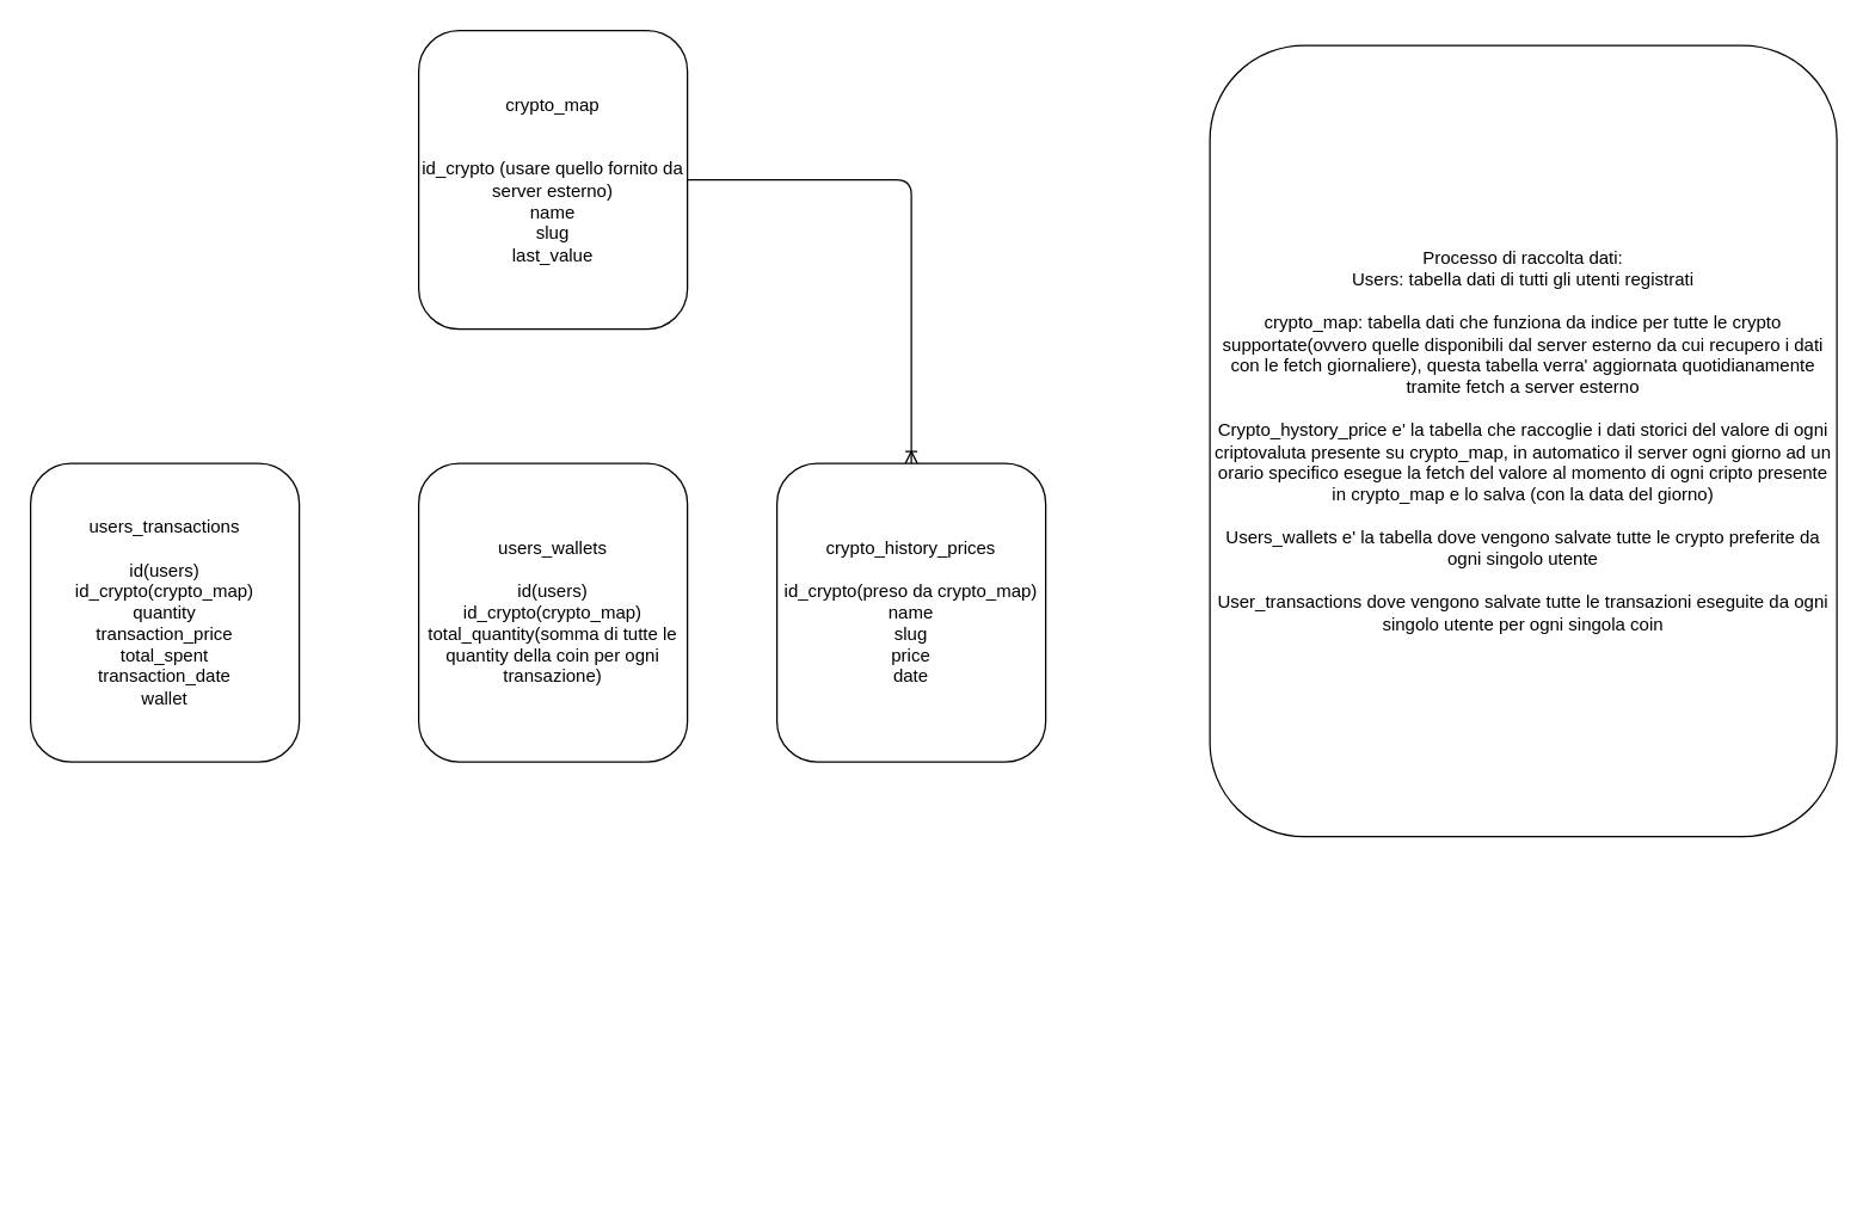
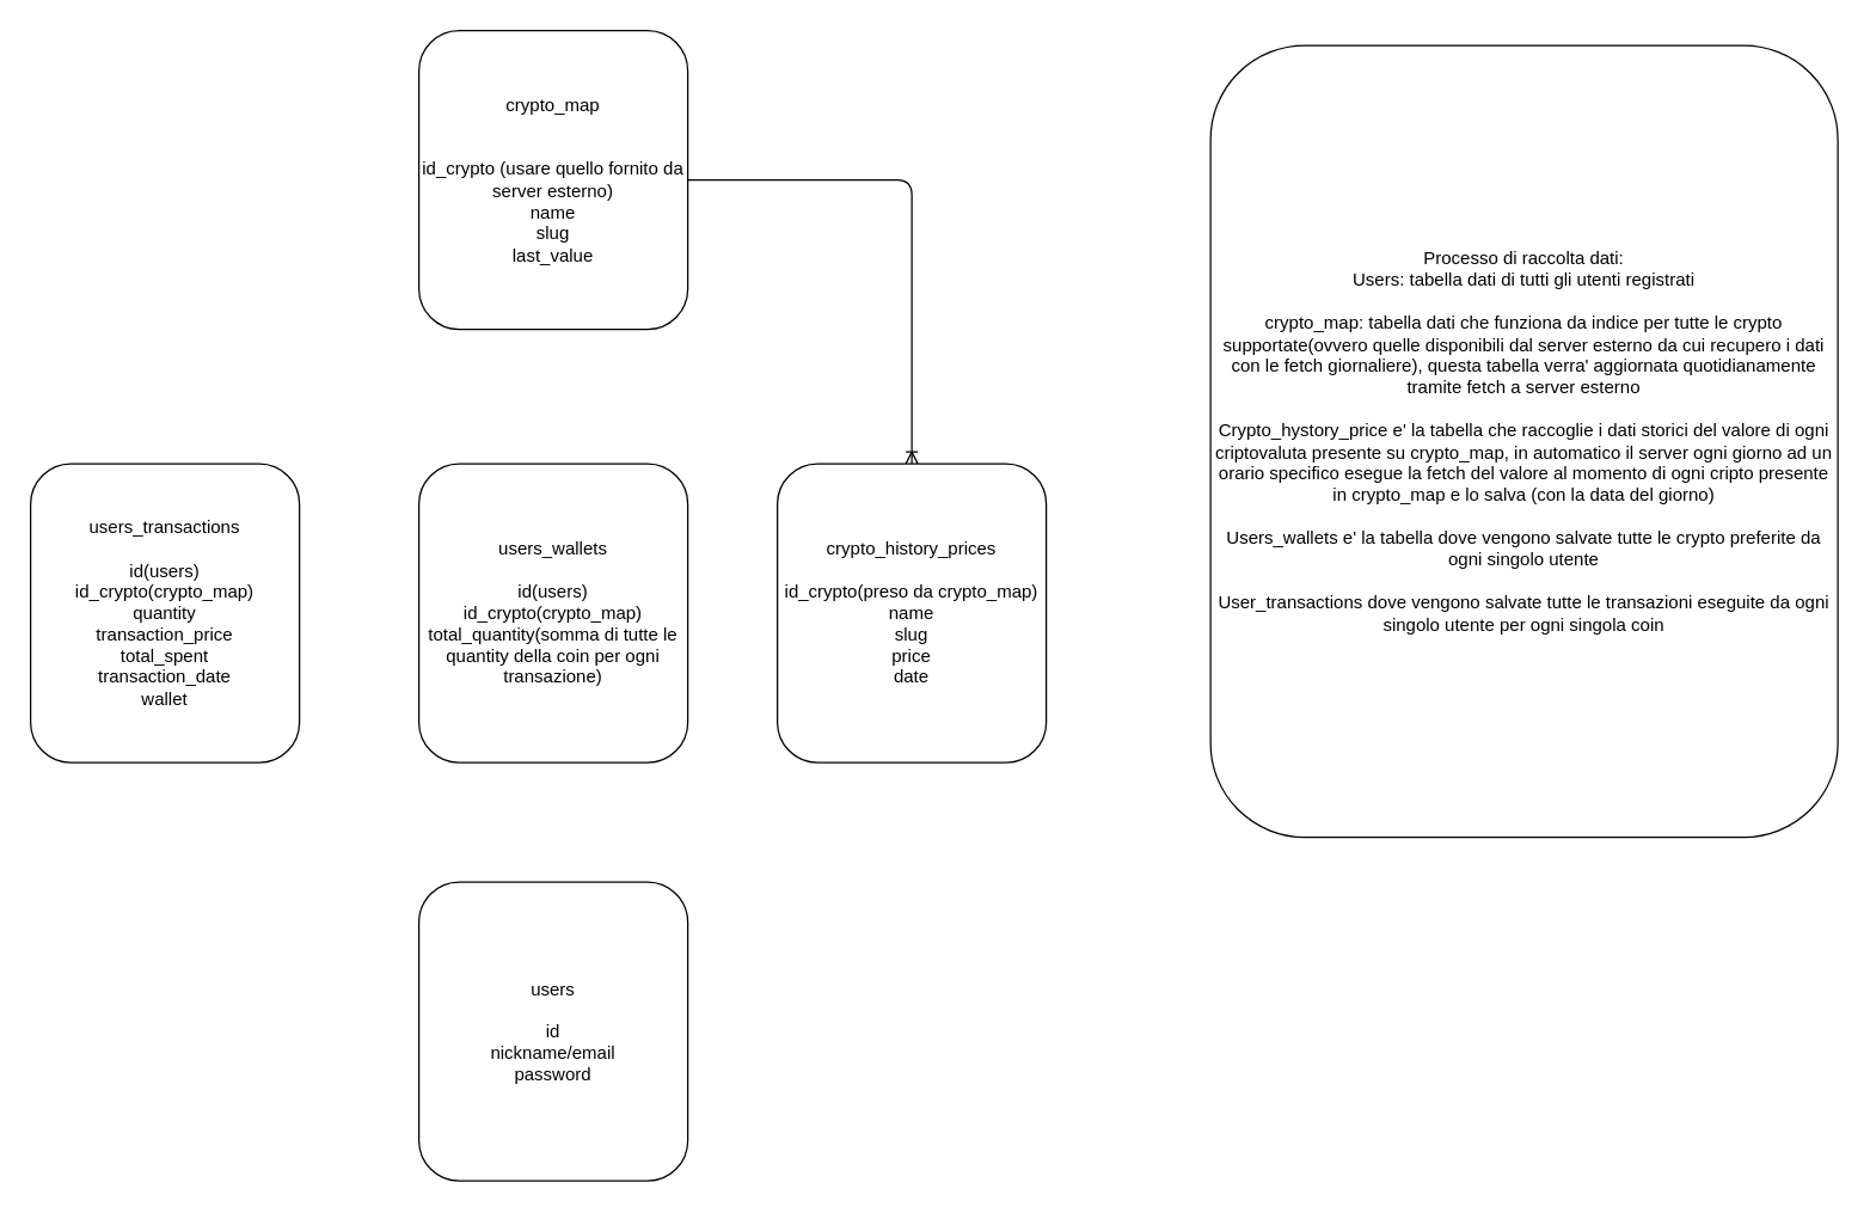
  <mxCell id="0" />
  <mxCell id="1" parent="0" />
+ <mxCell id="2" value="users&lt;br&gt;&lt;br&gt;id&lt;br&gt;nickname/email&lt;br&gt;password" style="rounded=1;whiteSpace=wrap;html=1;" vertex="1" parent="1"><mxGeometry x="280" y="590" width="180" height="200" as="geometry" /></mxCell>
  <mxCell id="3" style="edgeStyle=orthogonalEdgeStyle;html=1;entryX=0.5;entryY=0;entryDx=0;entryDy=0;endArrow=ERoneToMany;endFill=0;" edge="1" parent="1" source="4" target="5"><mxGeometry relative="1" as="geometry" /></mxCell>
  <mxCell id="4" value="crypto_map&lt;br&gt;&lt;br&gt;&lt;br&gt;id_crypto (usare quello fornito da server esterno)&lt;br&gt;name&lt;br&gt;slug&lt;br&gt;last_value" style="rounded=1;whiteSpace=wrap;html=1;" vertex="1" parent="1"><mxGeometry x="280" y="20" width="180" height="200" as="geometry" /></mxCell>
  <mxCell id="5" value="crypto_history_prices&lt;br&gt;&lt;br&gt;id_crypto(preso da crypto_map)&lt;br&gt;name&lt;br&gt;slug&lt;br&gt;price&lt;br&gt;date" style="rounded=1;whiteSpace=wrap;html=1;" vertex="1" parent="1"><mxGeometry x="520" y="310" width="180" height="200" as="geometry" /></mxCell>
  <mxCell id="6" value="users_transactions&lt;br&gt;&lt;br&gt;id(users)&lt;br&gt;id_crypto(crypto_map)&lt;br&gt;quantity&lt;br&gt;transaction_price&lt;br&gt;total_spent&lt;br&gt;transaction_date&lt;br&gt;wallet" style="rounded=1;whiteSpace=wrap;html=1;" vertex="1" parent="1"><mxGeometry x="20" y="310" width="180" height="200" as="geometry" /></mxCell>
  <mxCell id="7" value="users_wallets&lt;br&gt;&lt;br&gt;id(users)&lt;br&gt;id_crypto(crypto_map)&lt;br&gt;total_quantity(somma di tutte le quantity della coin per ogni transazione)" style="rounded=1;whiteSpace=wrap;html=1;" vertex="1" parent="1"><mxGeometry x="280" y="310" width="180" height="200" as="geometry" /></mxCell>
  <mxCell id="8" value="Processo di raccolta dati:&lt;br&gt;Users: tabella dati di tutti gli utenti registrati&lt;br&gt;&lt;br&gt;crypto_map: tabella dati che funziona da indice per tutte le crypto supportate(ovvero quelle disponibili dal server esterno da cui recupero i dati con le fetch giornaliere), questa tabella verra' aggiornata quotidianamente tramite fetch a server esterno&lt;br&gt;&lt;br&gt;Crypto_hystory_price e' la tabella che raccoglie i dati storici del valore di ogni criptovaluta presente su crypto_map, in automatico il server ogni giorno ad un orario specifico esegue la fetch del valore al momento di ogni cripto presente in crypto_map e lo salva (con la data del giorno)&lt;br&gt;&lt;br&gt;Users_wallets e' la tabella dove vengono salvate tutte le crypto preferite da ogni singolo utente&lt;br&gt;&lt;br&gt;User_transactions dove vengono salvate tutte le transazioni eseguite da ogni singolo utente per ogni singola coin" style="rounded=1;whiteSpace=wrap;html=1;" vertex="1" parent="1"><mxGeometry x="810" y="30" width="420" height="530" as="geometry" /></mxCell>
